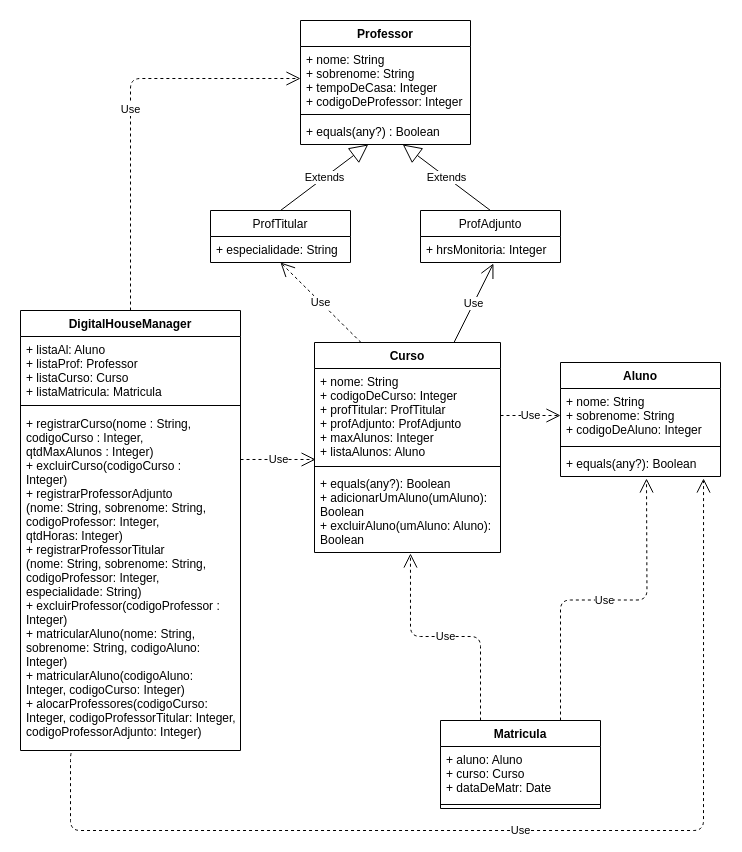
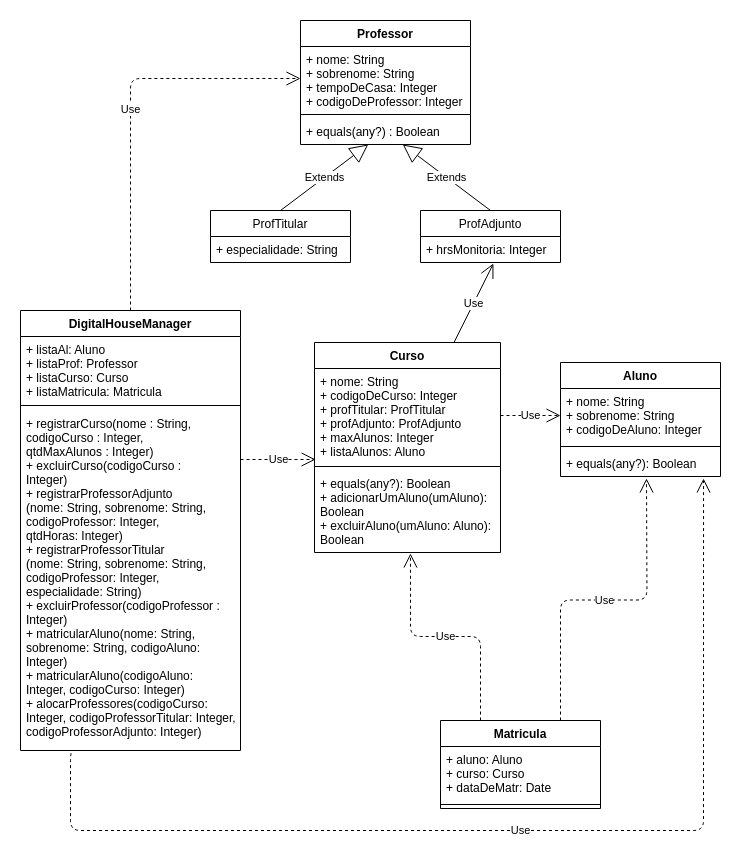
  <mxCell id="0" />
  <mxCell id="1" parent="0" />
  <mxCell id="2" value="Professor" style="swimlane;fontStyle=1;align=center;verticalAlign=top;childLayout=stackLayout;horizontal=1;startSize=26;horizontalStack=0;resizeParent=1;resizeParentMax=0;resizeLast=0;collapsible=1;marginBottom=0;" parent="1" vertex="1"><mxGeometry x="300" y="20" width="170" height="124" as="geometry" /></mxCell>
  <mxCell id="3" value="+ nome: String&#10;+ sobrenome: String&#10;+ tempoDeCasa: Integer&#10;+ codigoDeProfessor: Integer" style="text;strokeColor=none;fillColor=none;align=left;verticalAlign=top;spacingLeft=4;spacingRight=4;overflow=hidden;rotatable=0;points=[[0,0.5],[1,0.5]];portConstraint=eastwest;" parent="2" vertex="1"><mxGeometry y="26" width="170" height="64" as="geometry" /></mxCell>
  <mxCell id="4" value="" style="line;strokeWidth=1;fillColor=none;align=left;verticalAlign=middle;spacingTop=-1;spacingLeft=3;spacingRight=3;rotatable=0;labelPosition=right;points=[];portConstraint=eastwest;" parent="2" vertex="1"><mxGeometry y="90" width="170" height="8" as="geometry" /></mxCell>
  <mxCell id="5" value="+ equals(any?) : Boolean" style="text;strokeColor=none;fillColor=none;align=left;verticalAlign=top;spacingLeft=4;spacingRight=4;overflow=hidden;rotatable=0;points=[[0,0.5],[1,0.5]];portConstraint=eastwest;" parent="2" vertex="1"><mxGeometry y="98" width="170" height="26" as="geometry" /></mxCell>
  <mxCell id="6" value="ProfAdjunto" style="swimlane;fontStyle=0;childLayout=stackLayout;horizontal=1;startSize=26;fillColor=none;horizontalStack=0;resizeParent=1;resizeParentMax=0;resizeLast=0;collapsible=1;marginBottom=0;" parent="1" vertex="1"><mxGeometry x="420" y="210" width="140" height="52" as="geometry" /></mxCell>
  <mxCell id="7" value="+ hrsMonitoria: Integer" style="text;strokeColor=none;fillColor=none;align=left;verticalAlign=top;spacingLeft=4;spacingRight=4;overflow=hidden;rotatable=0;points=[[0,0.5],[1,0.5]];portConstraint=eastwest;" parent="6" vertex="1"><mxGeometry y="26" width="140" height="26" as="geometry" /></mxCell>
  <mxCell id="8" value="ProfTitular" style="swimlane;fontStyle=0;childLayout=stackLayout;horizontal=1;startSize=26;fillColor=none;horizontalStack=0;resizeParent=1;resizeParentMax=0;resizeLast=0;collapsible=1;marginBottom=0;" parent="1" vertex="1"><mxGeometry x="210" y="210" width="140" height="52" as="geometry" /></mxCell>
  <mxCell id="9" value="+ especialidade: String" style="text;strokeColor=none;fillColor=none;align=left;verticalAlign=top;spacingLeft=4;spacingRight=4;overflow=hidden;rotatable=0;points=[[0,0.5],[1,0.5]];portConstraint=eastwest;" parent="8" vertex="1"><mxGeometry y="26" width="140" height="26" as="geometry" /></mxCell>
  <mxCell id="10" value="Extends" style="endArrow=block;endSize=16;endFill=0;html=1;exitX=0.5;exitY=0;exitDx=0;exitDy=0;" parent="1" source="8" target="5" edge="1"><mxGeometry width="160" relative="1" as="geometry"><mxPoint x="310" y="190" as="sourcePoint" /><mxPoint x="470" y="190" as="targetPoint" /></mxGeometry></mxCell>
  <mxCell id="11" value="Extends" style="endArrow=block;endSize=16;endFill=0;html=1;exitX=0.5;exitY=0;exitDx=0;exitDy=0;" parent="1" source="6" target="5" edge="1"><mxGeometry width="160" relative="1" as="geometry"><mxPoint x="290" y="220" as="sourcePoint" /><mxPoint x="377.722" y="154" as="targetPoint" /></mxGeometry></mxCell>
  <mxCell id="12" value="Curso" style="swimlane;fontStyle=1;align=center;verticalAlign=top;childLayout=stackLayout;horizontal=1;startSize=26;horizontalStack=0;resizeParent=1;resizeParentMax=0;resizeLast=0;collapsible=1;marginBottom=0;" parent="1" vertex="1"><mxGeometry x="314" y="342" width="186" height="210" as="geometry" /></mxCell>
  <mxCell id="13" value="+ nome: String&#10;+ codigoDeCurso: Integer&#10;+ profTitular: ProfTitular&#10;+ profAdjunto: ProfAdjunto&#10;+ maxAlunos: Integer&#10;+ listaAlunos: Aluno&#10;" style="text;strokeColor=none;fillColor=none;align=left;verticalAlign=top;spacingLeft=4;spacingRight=4;overflow=hidden;rotatable=0;points=[[0,0.5],[1,0.5]];portConstraint=eastwest;" parent="12" vertex="1"><mxGeometry y="26" width="186" height="94" as="geometry" /></mxCell>
  <mxCell id="14" value="" style="line;strokeWidth=1;fillColor=none;align=left;verticalAlign=middle;spacingTop=-1;spacingLeft=3;spacingRight=3;rotatable=0;labelPosition=right;points=[];portConstraint=eastwest;" parent="12" vertex="1"><mxGeometry y="120" width="186" height="8" as="geometry" /></mxCell>
  <mxCell id="15" value="+ equals(any?): Boolean&#10;+ adicionarUmAluno(umAluno):&#10;Boolean&#10;+ excluirAluno(umAluno: Aluno):&#10;Boolean" style="text;strokeColor=none;fillColor=none;align=left;verticalAlign=top;spacingLeft=4;spacingRight=4;overflow=hidden;rotatable=0;points=[[0,0.5],[1,0.5]];portConstraint=eastwest;" parent="12" vertex="1"><mxGeometry y="128" width="186" height="82" as="geometry" /></mxCell>
  <mxCell id="16" value="Use" style="endArrow=open;endSize=12;dashed=1;html=1;entryX=0;entryY=0.5;entryDx=0;entryDy=0;exitX=1;exitY=0.5;exitDx=0;exitDy=0;" parent="1" source="13" target="18" edge="1"><mxGeometry width="160" relative="1" as="geometry"><mxPoint x="480" y="395" as="sourcePoint" /><mxPoint x="470" y="362" as="targetPoint" /></mxGeometry></mxCell>
  <mxCell id="17" value="Aluno" style="swimlane;fontStyle=1;align=center;verticalAlign=top;childLayout=stackLayout;horizontal=1;startSize=26;horizontalStack=0;resizeParent=1;resizeParentMax=0;resizeLast=0;collapsible=1;marginBottom=0;" parent="1" vertex="1"><mxGeometry x="560" y="362" width="160" height="114" as="geometry" /></mxCell>
  <mxCell id="18" value="+ nome: String&#10;+ sobrenome: String&#10;+ codigoDeAluno: Integer" style="text;strokeColor=none;fillColor=none;align=left;verticalAlign=top;spacingLeft=4;spacingRight=4;overflow=hidden;rotatable=0;points=[[0,0.5],[1,0.5]];portConstraint=eastwest;" parent="17" vertex="1"><mxGeometry y="26" width="160" height="54" as="geometry" /></mxCell>
  <mxCell id="19" value="" style="line;strokeWidth=1;fillColor=none;align=left;verticalAlign=middle;spacingTop=-1;spacingLeft=3;spacingRight=3;rotatable=0;labelPosition=right;points=[];portConstraint=eastwest;" parent="17" vertex="1"><mxGeometry y="80" width="160" height="8" as="geometry" /></mxCell>
  <mxCell id="20" value="+ equals(any?): Boolean" style="text;strokeColor=none;fillColor=none;align=left;verticalAlign=top;spacingLeft=4;spacingRight=4;overflow=hidden;rotatable=0;points=[[0,0.5],[1,0.5]];portConstraint=eastwest;" parent="17" vertex="1"><mxGeometry y="88" width="160" height="26" as="geometry" /></mxCell>
  <mxCell id="21" value="Use" style="endArrow=open;endSize=12;dashed=0;html=1;entryX=0.521;entryY=1.038;entryDx=0;entryDy=0;exitX=0.75;exitY=0;exitDx=0;exitDy=0;entryPerimeter=0;" parent="1" source="12" target="7" edge="1"><mxGeometry width="160" relative="1" as="geometry"><mxPoint x="484" y="383" as="sourcePoint" /><mxPoint x="570" y="383" as="targetPoint" /></mxGeometry></mxCell>
- <mxCell id="22" value="Use" style="endArrow=open;endSize=12;dashed=1;html=1;entryX=0.5;entryY=1;entryDx=0;entryDy=0;exitX=0.25;exitY=0;exitDx=0;exitDy=0;entryPerimeter=0;" parent="1" source="12" target="9" edge="1"><mxGeometry width="160" relative="1" as="geometry"><mxPoint x="444" y="310" as="sourcePoint" /><mxPoint x="509.94" y="269.998" as="targetPoint" /></mxGeometry></mxCell>
  <mxCell id="23" value="Use" style="endArrow=open;endSize=12;dashed=1;html=1;exitX=0.75;exitY=0;exitDx=0;exitDy=0;edgeStyle=orthogonalEdgeStyle;" parent="1" source="32" edge="1"><mxGeometry width="160" relative="1" as="geometry"><mxPoint x="490" y="590" as="sourcePoint" /><mxPoint x="646" y="478" as="targetPoint" /></mxGeometry></mxCell>
  <mxCell id="24" value="Use" style="endArrow=open;endSize=12;dashed=1;html=1;exitX=0.5;exitY=0;exitDx=0;exitDy=0;entryX=0;entryY=0.5;entryDx=0;entryDy=0;edgeStyle=orthogonalEdgeStyle;" edge="1" parent="1" source="25" target="3"><mxGeometry width="160" relative="1" as="geometry"><mxPoint x="70" y="490" as="sourcePoint" /><mxPoint x="150" y="190" as="targetPoint" /></mxGeometry></mxCell>
  <mxCell id="25" value="DigitalHouseManager" style="swimlane;fontStyle=1;align=center;verticalAlign=top;childLayout=stackLayout;horizontal=1;startSize=26;horizontalStack=0;resizeParent=1;resizeParentMax=0;resizeLast=0;collapsible=1;marginBottom=0;" vertex="1" parent="1"><mxGeometry x="20" y="310" width="220" height="440" as="geometry" /></mxCell>
  <mxCell id="26" value="+ listaAl: Aluno&#10;+ listaProf: Professor&#10;+ listaCurso: Curso&#10;+ listaMatricula: Matricula" style="text;strokeColor=none;fillColor=none;align=left;verticalAlign=top;spacingLeft=4;spacingRight=4;overflow=hidden;rotatable=0;points=[[0,0.5],[1,0.5]];portConstraint=eastwest;" vertex="1" parent="25"><mxGeometry y="26" width="220" height="64" as="geometry" /></mxCell>
  <mxCell id="27" value="" style="line;strokeWidth=1;fillColor=none;align=left;verticalAlign=middle;spacingTop=-1;spacingLeft=3;spacingRight=3;rotatable=0;labelPosition=right;points=[];portConstraint=eastwest;" vertex="1" parent="25"><mxGeometry y="90" width="220" height="10" as="geometry" /></mxCell>
  <mxCell id="28" value="+ registrarCurso(nome : String, &#10;codigoCurso : Integer,&#10;qtdMaxAlunos : Integer)&#10;+ excluirCurso(codigoCurso :&#10;Integer)&#10;+ registrarProfessorAdjunto&#10;(nome: String, sobrenome: String,&#10;codigoProfessor: Integer,&#10;qtdHoras: Integer)&#10;+ registrarProfessorTitular&#10;(nome: String, sobrenome: String,&#10;codigoProfessor: Integer,&#10;especialidade: String)&#10;+ excluirProfessor(codigoProfessor :&#10;Integer)&#10;+ matricularAluno(nome: String,&#10;sobrenome: String, codigoAluno:&#10;Integer)&#10;+ matricularAluno(codigoAluno:&#10;Integer, codigoCurso: Integer)&#10;+ alocarProfessores(codigoCurso:&#10;Integer, codigoProfessorTitular: Integer,&#10;codigoProfessorAdjunto: Integer)" style="text;strokeColor=none;fillColor=none;align=left;verticalAlign=top;spacingLeft=4;spacingRight=4;overflow=hidden;rotatable=0;points=[[0,0.5],[1,0.5]];portConstraint=eastwest;" vertex="1" parent="25"><mxGeometry y="100" width="220" height="340" as="geometry" /></mxCell>
  <mxCell id="29" value="Use" style="endArrow=open;endSize=12;dashed=1;html=1;exitX=0.25;exitY=1;exitDx=0;exitDy=0;entryX=0.894;entryY=1.077;entryDx=0;entryDy=0;entryPerimeter=0;edgeStyle=orthogonalEdgeStyle;" edge="1" parent="1" source="25" target="20"><mxGeometry width="160" relative="1" as="geometry"><mxPoint x="250" y="340" as="sourcePoint" /><mxPoint x="410" y="340" as="targetPoint" /><Array as="points"><mxPoint x="70" y="830" /><mxPoint x="703" y="830" /></Array></mxGeometry></mxCell>
  <mxCell id="30" value="Use" style="endArrow=open;endSize=12;dashed=1;html=1;entryX=0.006;entryY=0.968;entryDx=0;entryDy=0;entryPerimeter=0;" edge="1" parent="1" target="13"><mxGeometry width="160" relative="1" as="geometry"><mxPoint x="240" y="459" as="sourcePoint" /><mxPoint x="410" y="600" as="targetPoint" /></mxGeometry></mxCell>
  <mxCell id="31" value="Use" style="endArrow=open;endSize=12;dashed=1;html=1;exitX=0.25;exitY=0;exitDx=0;exitDy=0;entryX=0.516;entryY=1.012;entryDx=0;entryDy=0;entryPerimeter=0;edgeStyle=orthogonalEdgeStyle;" edge="1" parent="1" source="32" target="15"><mxGeometry width="160" relative="1" as="geometry"><mxPoint x="250" y="500" as="sourcePoint" /><mxPoint x="410" y="500" as="targetPoint" /></mxGeometry></mxCell>
  <mxCell id="32" value="Matricula" style="swimlane;fontStyle=1;align=center;verticalAlign=top;childLayout=stackLayout;horizontal=1;startSize=26;horizontalStack=0;resizeParent=1;resizeParentMax=0;resizeLast=0;collapsible=1;marginBottom=0;" parent="1" vertex="1"><mxGeometry x="440" y="720" width="160" height="88" as="geometry" /></mxCell>
  <mxCell id="33" value="+ aluno: Aluno&#10;+ curso: Curso&#10;+ dataDeMatr: Date" style="text;strokeColor=none;fillColor=none;align=left;verticalAlign=top;spacingLeft=4;spacingRight=4;overflow=hidden;rotatable=0;points=[[0,0.5],[1,0.5]];portConstraint=eastwest;" parent="32" vertex="1"><mxGeometry y="26" width="160" height="54" as="geometry" /></mxCell>
  <mxCell id="34" value="" style="line;strokeWidth=1;fillColor=none;align=left;verticalAlign=middle;spacingTop=-1;spacingLeft=3;spacingRight=3;rotatable=0;labelPosition=right;points=[];portConstraint=eastwest;" parent="32" vertex="1"><mxGeometry y="80" width="160" height="8" as="geometry" /></mxCell>
